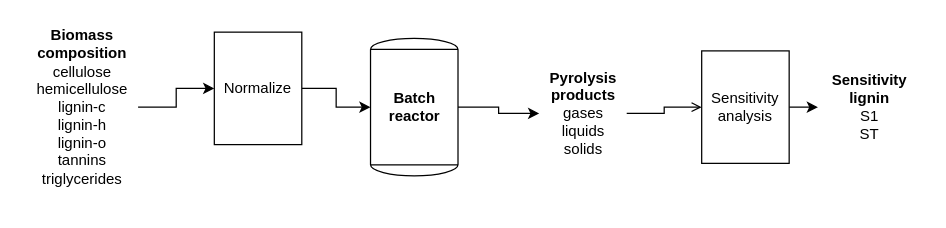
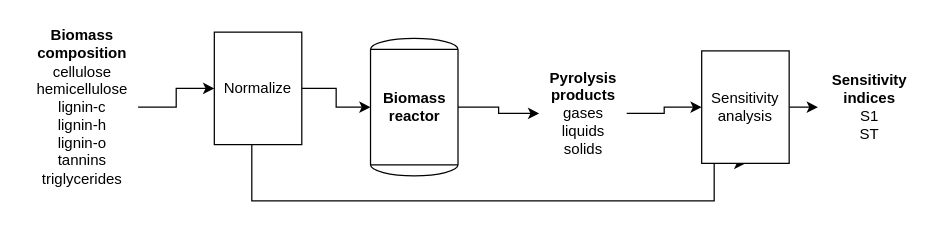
  <mxCell id="0" />
  <mxCell id="1" parent="0" />
  <mxCell id="2" style="edgeStyle=orthogonalEdgeStyle;rounded=0;orthogonalLoop=1;jettySize=auto;html=1;startArrow=classic;startFill=1;endArrow=none;endFill=0;entryX=1;entryY=0.5;entryDx=0;entryDy=0;" edge="1" parent="1" source="3" target="10"><mxGeometry relative="1" as="geometry"><mxPoint x="324" y="85" as="targetPoint" /></mxGeometry></mxCell>
- <mxCell id="3" value="&lt;b&gt;Batch&lt;br&gt;reactor&lt;/b&gt;" style="shape=mxgraph.pid.vessels.tank;html=1;pointerEvents=1;align=center;verticalLabelPosition=middle;verticalAlign=middle;dashed=0;labelPosition=center;" vertex="1" parent="1"><mxGeometry x="296" y="30" width="70" height="110" as="geometry" /></mxCell>
+ <mxCell id="3" value="&lt;b&gt;Biomass&lt;br&gt;reactor&lt;/b&gt;" style="shape=mxgraph.pid.vessels.tank;html=1;pointerEvents=1;align=center;verticalLabelPosition=middle;verticalAlign=middle;dashed=0;labelPosition=center;" vertex="1" parent="1"><mxGeometry x="296" y="30" width="70" height="110" as="geometry" /></mxCell>
  <mxCell id="4" style="edgeStyle=orthogonalEdgeStyle;rounded=0;orthogonalLoop=1;jettySize=auto;html=1;entryX=1;entryY=0.5;entryDx=0;entryDy=0;entryPerimeter=0;startArrow=classic;startFill=1;endArrow=none;endFill=0;" edge="1" parent="1" source="6" target="3"><mxGeometry relative="1" as="geometry" /></mxCell>
- <mxCell id="5" style="edgeStyle=orthogonalEdgeStyle;rounded=0;orthogonalLoop=1;jettySize=auto;html=1;entryX=0;entryY=0.5;entryDx=0;entryDy=0;startArrow=none;startFill=0;endArrow=open;endFill=1;" edge="1" parent="1" source="6" target="12"><mxGeometry relative="1" as="geometry" /></mxCell>
+ <mxCell id="5" style="edgeStyle=orthogonalEdgeStyle;rounded=0;orthogonalLoop=1;jettySize=auto;html=1;entryX=0;entryY=0.5;entryDx=0;entryDy=0;startArrow=none;startFill=0;endArrow=classic;endFill=1;" edge="1" parent="1" source="6" target="12"><mxGeometry relative="1" as="geometry" /></mxCell>
  <mxCell id="6" value="&lt;b&gt;Pyrolysis&lt;br&gt;products&lt;br&gt;&lt;/b&gt;gases&lt;br&gt;liquids&lt;br&gt;solids" style="text;html=1;align=center;verticalAlign=middle;resizable=0;points=[];autosize=1;" vertex="1" parent="1"><mxGeometry x="431" y="50" width="70" height="80" as="geometry" /></mxCell>
  <mxCell id="7" style="edgeStyle=orthogonalEdgeStyle;rounded=0;orthogonalLoop=1;jettySize=auto;html=1;entryX=0;entryY=0.5;entryDx=0;entryDy=0;startArrow=none;startFill=0;endArrow=classic;endFill=1;" edge="1" parent="1" source="8" target="10"><mxGeometry relative="1" as="geometry" /></mxCell>
  <mxCell id="8" value="&lt;b&gt;Biomass&lt;/b&gt;&lt;br&gt;&lt;b&gt;composition&lt;br&gt;&lt;/b&gt;cellulose&lt;br&gt;hemicellulose&lt;br&gt;lignin-c&lt;br&gt;lignin-h&lt;br&gt;lignin-o&lt;br&gt;tannins&lt;br&gt;triglycerides" style="text;html=1;align=center;verticalAlign=middle;resizable=0;points=[];autosize=1;" vertex="1" parent="1"><mxGeometry x="20" y="20" width="90" height="130" as="geometry" /></mxCell>
+ <mxCell id="9" style="edgeStyle=orthogonalEdgeStyle;rounded=0;orthogonalLoop=1;jettySize=auto;html=1;entryX=0.5;entryY=1;entryDx=0;entryDy=0;startArrow=none;startFill=0;endArrow=classic;endFill=1;" edge="1" parent="1" source="10" target="12"><mxGeometry relative="1" as="geometry"><Array as="points"><mxPoint x="201" y="160" /><mxPoint x="571" y="160" /></Array></mxGeometry></mxCell>
  <mxCell id="10" value="Normalize" style="rounded=0;whiteSpace=wrap;html=1;" vertex="1" parent="1"><mxGeometry x="171" y="25" width="70" height="90" as="geometry" /></mxCell>
  <mxCell id="11" style="edgeStyle=orthogonalEdgeStyle;rounded=0;orthogonalLoop=1;jettySize=auto;html=1;entryX=-0.012;entryY=0.5;entryDx=0;entryDy=0;entryPerimeter=0;startArrow=none;startFill=0;endArrow=classic;endFill=1;" edge="1" parent="1" source="12" target="13"><mxGeometry relative="1" as="geometry" /></mxCell>
  <mxCell id="12" value="Sensitivity&lt;br&gt;analysis" style="rounded=0;whiteSpace=wrap;html=1;" vertex="1" parent="1"><mxGeometry x="561" y="40" width="70" height="90" as="geometry" /></mxCell>
- <mxCell id="13" value="&lt;b&gt;Sensitivity&lt;br&gt;lignin&lt;/b&gt;&lt;br&gt;S1&lt;br&gt;ST" style="text;html=1;align=center;verticalAlign=middle;resizable=0;points=[];autosize=1;" vertex="1" parent="1"><mxGeometry x="655" y="55" width="80" height="60" as="geometry" /></mxCell>
+ <mxCell id="13" value="&lt;b&gt;Sensitivity&lt;br&gt;indices&lt;/b&gt;&lt;br&gt;S1&lt;br&gt;ST" style="text;html=1;align=center;verticalAlign=middle;resizable=0;points=[];autosize=1;" vertex="1" parent="1"><mxGeometry x="655" y="55" width="80" height="60" as="geometry" /></mxCell>
